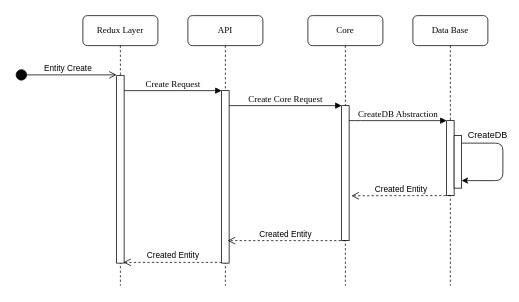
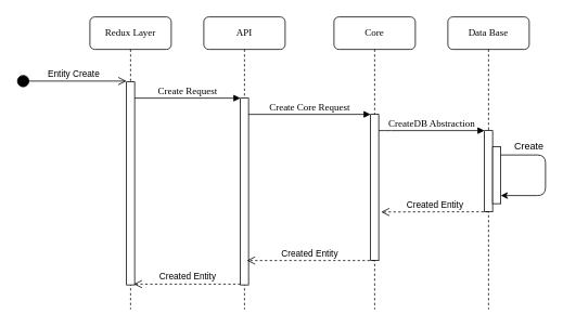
  <mxCell id="0" />
  <mxCell id="1" parent="0" />
  <mxCell id="2" value="API&lt;br&gt;" style="shape=umlLifeline;perimeter=lifelinePerimeter;whiteSpace=wrap;html=1;container=1;collapsible=0;recursiveResize=0;outlineConnect=0;rounded=1;shadow=0;comic=0;labelBackgroundColor=none;strokeColor=#000000;strokeWidth=1;fillColor=#FFFFFF;fontFamily=Verdana;fontSize=12;fontColor=#000000;align=center;" vertex="1" parent="1"><mxGeometry x="250" y="20" width="100" height="360" as="geometry" /></mxCell>
  <mxCell id="3" value="" style="html=1;points=[];perimeter=orthogonalPerimeter;rounded=0;shadow=0;comic=0;labelBackgroundColor=none;strokeColor=#000000;strokeWidth=1;fillColor=#FFFFFF;fontFamily=Verdana;fontSize=12;fontColor=#000000;align=center;" vertex="1" parent="2"><mxGeometry x="45" y="100" width="10" height="230" as="geometry" /></mxCell>
  <mxCell id="4" value="Core&lt;br&gt;" style="shape=umlLifeline;perimeter=lifelinePerimeter;whiteSpace=wrap;html=1;container=1;collapsible=0;recursiveResize=0;outlineConnect=0;rounded=1;shadow=0;comic=0;labelBackgroundColor=none;strokeColor=#000000;strokeWidth=1;fillColor=#FFFFFF;fontFamily=Verdana;fontSize=12;fontColor=#000000;align=center;" vertex="1" parent="1"><mxGeometry x="410" y="20" width="100" height="360" as="geometry" /></mxCell>
  <mxCell id="5" value="" style="html=1;points=[];perimeter=orthogonalPerimeter;rounded=0;shadow=0;comic=0;labelBackgroundColor=none;strokeColor=#000000;strokeWidth=1;fillColor=#FFFFFF;fontFamily=Verdana;fontSize=12;fontColor=#000000;align=center;" vertex="1" parent="4"><mxGeometry x="45" y="120" width="10" height="180" as="geometry" /></mxCell>
  <mxCell id="6" value="Data Base&lt;br&gt;" style="shape=umlLifeline;perimeter=lifelinePerimeter;whiteSpace=wrap;html=1;container=1;collapsible=0;recursiveResize=0;outlineConnect=0;rounded=1;shadow=0;comic=0;labelBackgroundColor=none;strokeColor=#000000;strokeWidth=1;fillColor=#FFFFFF;fontFamily=Verdana;fontSize=12;fontColor=#000000;align=center;" vertex="1" parent="1"><mxGeometry x="550" y="20" width="100" height="360" as="geometry" /></mxCell>
  <mxCell id="7" value="Redux Layer&lt;br&gt;" style="shape=umlLifeline;perimeter=lifelinePerimeter;whiteSpace=wrap;html=1;container=1;collapsible=0;recursiveResize=0;outlineConnect=0;rounded=1;shadow=0;comic=0;labelBackgroundColor=none;strokeColor=#000000;strokeWidth=1;fillColor=#FFFFFF;fontFamily=Verdana;fontSize=12;fontColor=#000000;align=center;" vertex="1" parent="1"><mxGeometry x="110" y="20" width="100" height="360" as="geometry" /></mxCell>
  <mxCell id="8" value="" style="html=1;points=[];perimeter=orthogonalPerimeter;rounded=0;shadow=0;comic=0;labelBackgroundColor=none;strokeColor=#000000;strokeWidth=1;fillColor=#FFFFFF;fontFamily=Verdana;fontSize=12;fontColor=#000000;align=center;" vertex="1" parent="7"><mxGeometry x="45" y="80" width="10" height="250" as="geometry" /></mxCell>
  <mxCell id="9" value="" style="html=1;points=[];perimeter=orthogonalPerimeter;rounded=0;shadow=0;comic=0;labelBackgroundColor=none;strokeColor=#000000;strokeWidth=1;fillColor=#FFFFFF;fontFamily=Verdana;fontSize=12;fontColor=#000000;align=center;" vertex="1" parent="1"><mxGeometry x="595" y="160" width="10" height="100" as="geometry" /></mxCell>
  <mxCell id="10" value="CreateDB Abstraction&lt;br&gt;" style="html=1;verticalAlign=bottom;endArrow=block;labelBackgroundColor=none;fontFamily=Verdana;fontSize=12;edgeStyle=elbowEdgeStyle;elbow=vertical;" edge="1" parent="1" source="5" target="9"><mxGeometry relative="1" as="geometry"><mxPoint x="520" y="160" as="sourcePoint" /><Array as="points"><mxPoint x="470" y="160" /></Array></mxGeometry></mxCell>
  <mxCell id="11" value="Create Request&lt;br&gt;" style="html=1;verticalAlign=bottom;endArrow=block;entryX=0;entryY=0;labelBackgroundColor=none;fontFamily=Verdana;fontSize=12;edgeStyle=elbowEdgeStyle;elbow=vertical;" edge="1" parent="1" source="8" target="3"><mxGeometry relative="1" as="geometry"><mxPoint x="230" y="130" as="sourcePoint" /><Array as="points"><mxPoint x="220" y="120" /></Array><mxPoint as="offset" /></mxGeometry></mxCell>
  <mxCell id="12" value="Create Core Request" style="html=1;verticalAlign=bottom;endArrow=block;entryX=0;entryY=0;labelBackgroundColor=none;fontFamily=Verdana;fontSize=12;edgeStyle=elbowEdgeStyle;elbow=vertical;" edge="1" parent="1" source="3" target="5"><mxGeometry relative="1" as="geometry"><mxPoint x="380" y="140" as="sourcePoint" /><mxPoint as="offset" /></mxGeometry></mxCell>
  <mxCell id="13" value="" style="html=1;points=[];perimeter=orthogonalPerimeter;rounded=0;shadow=0;comic=0;labelBackgroundColor=none;strokeColor=#000000;strokeWidth=1;fillColor=#FFFFFF;fontFamily=Verdana;fontSize=12;fontColor=#000000;align=center;" vertex="1" parent="1"><mxGeometry x="605" y="180" width="10" height="70" as="geometry" /></mxCell>
- <mxCell id="14" value="CreateDB" style="text;html=1;strokeColor=none;fillColor=none;align=center;verticalAlign=middle;whiteSpace=wrap;rounded=0;" vertex="1" parent="1"><mxGeometry x="630" y="170" width="40" height="20" as="geometry" /></mxCell>
+ <mxCell id="14" value="Create" style="text;html=1;strokeColor=none;fillColor=none;align=center;verticalAlign=middle;whiteSpace=wrap;rounded=0;" vertex="1" parent="1"><mxGeometry x="630" y="170" width="40" height="20" as="geometry" /></mxCell>
  <mxCell id="15" value="" style="endArrow=classic;html=1;entryX=1;entryY=0.857;entryDx=0;entryDy=0;entryPerimeter=0;" edge="1" parent="1" source="13" target="13"><mxGeometry width="50" height="50" relative="1" as="geometry"><mxPoint x="620" y="190" as="sourcePoint" /><mxPoint x="640" y="250" as="targetPoint" /><Array as="points"><mxPoint x="670" y="190" /><mxPoint x="670" y="240" /></Array></mxGeometry></mxCell>
  <mxCell id="16" value="Entity Create" style="html=1;verticalAlign=bottom;startArrow=circle;startFill=1;endArrow=open;startSize=6;endSize=8;" edge="1" parent="1"><mxGeometry x="0.037" width="80" relative="1" as="geometry"><mxPoint x="20" y="99" as="sourcePoint" /><mxPoint x="155" y="99" as="targetPoint" /><mxPoint as="offset" /></mxGeometry></mxCell>
  <mxCell id="17" value="Created Entity" style="html=1;verticalAlign=bottom;endArrow=open;dashed=1;endSize=8;entryX=0.9;entryY=0.996;entryDx=0;entryDy=0;entryPerimeter=0;" edge="1" parent="1" target="8"><mxGeometry x="-0.008" relative="1" as="geometry"><mxPoint x="295" y="349" as="sourcePoint" /><mxPoint x="180" y="350" as="targetPoint" /><mxPoint as="offset" /></mxGeometry></mxCell>
  <mxCell id="18" value="Created Entity" style="html=1;verticalAlign=bottom;endArrow=open;dashed=1;endSize=8;entryX=1.3;entryY=0.668;entryDx=0;entryDy=0;entryPerimeter=0;" edge="1" parent="1" target="5"><mxGeometry relative="1" as="geometry"><mxPoint x="600" y="260" as="sourcePoint" /><mxPoint x="520" y="260" as="targetPoint" /><Array as="points"><mxPoint x="540" y="260" /></Array></mxGeometry></mxCell>
  <mxCell id="19" value="Created Entity" style="html=1;verticalAlign=bottom;endArrow=open;dashed=1;endSize=8;" edge="1" parent="1"><mxGeometry x="0.019" relative="1" as="geometry"><mxPoint x="460" y="320" as="sourcePoint" /><mxPoint x="303" y="320" as="targetPoint" /><Array as="points"><mxPoint x="380" y="320" /></Array><mxPoint as="offset" /></mxGeometry></mxCell>
